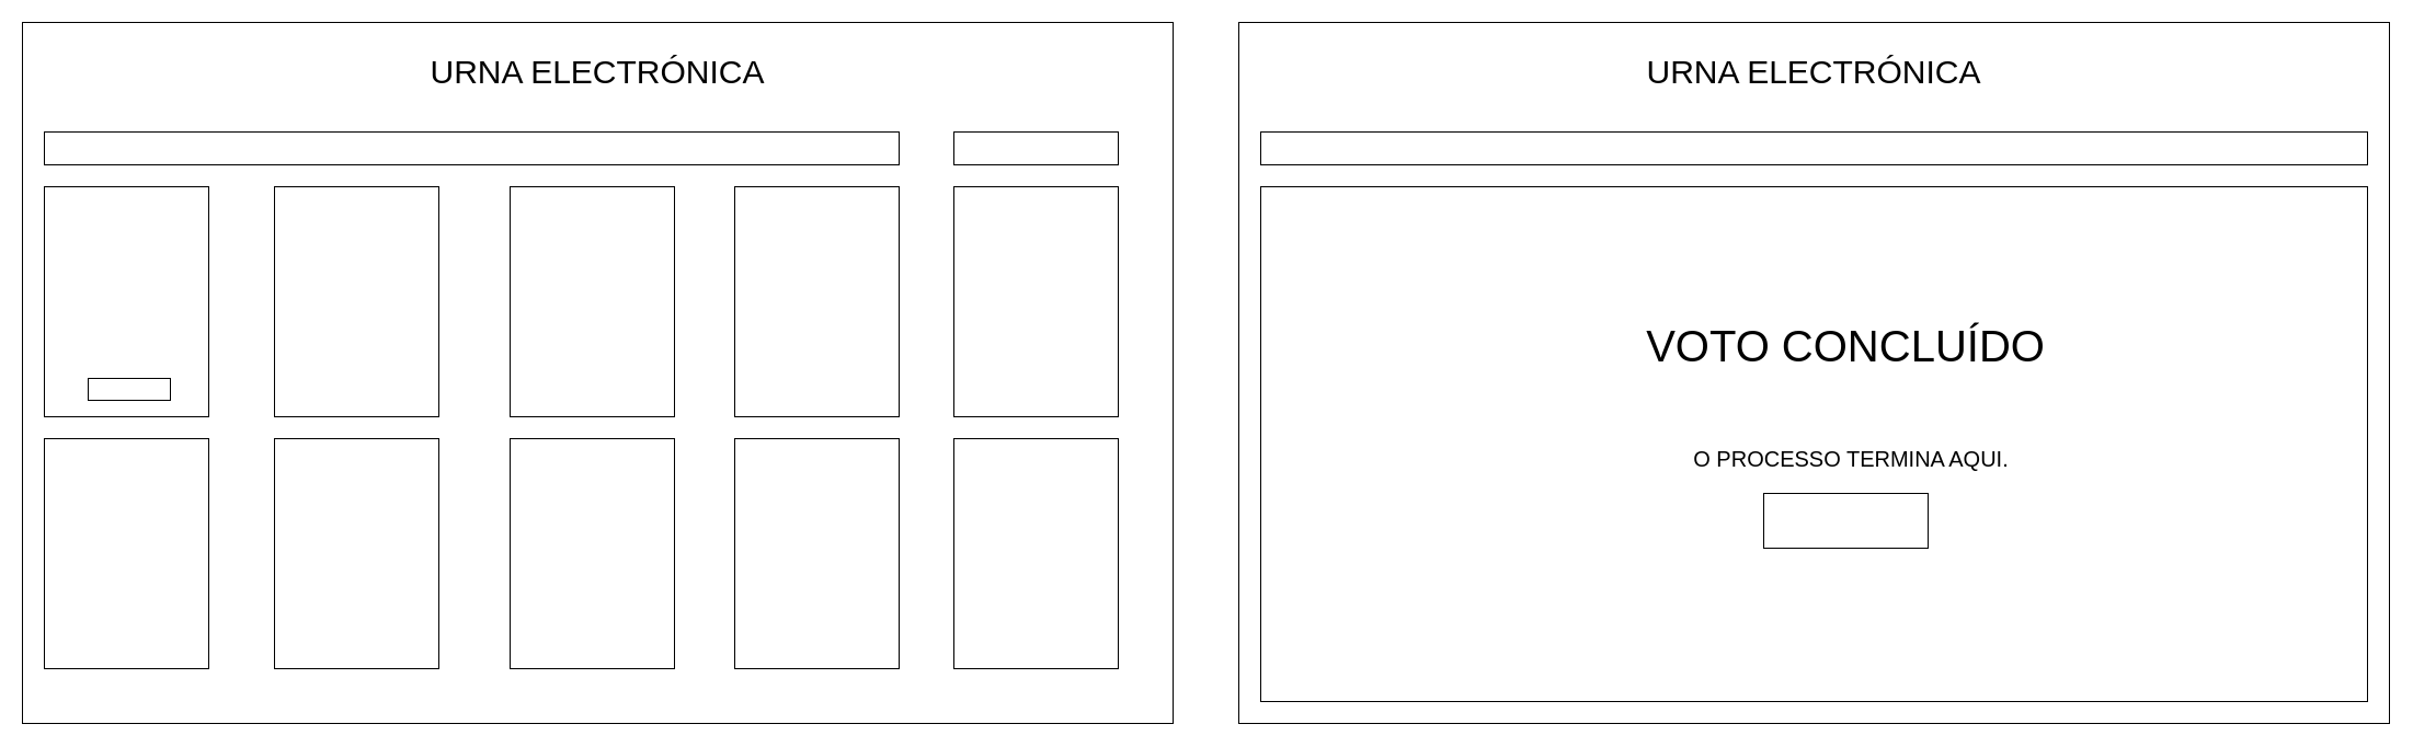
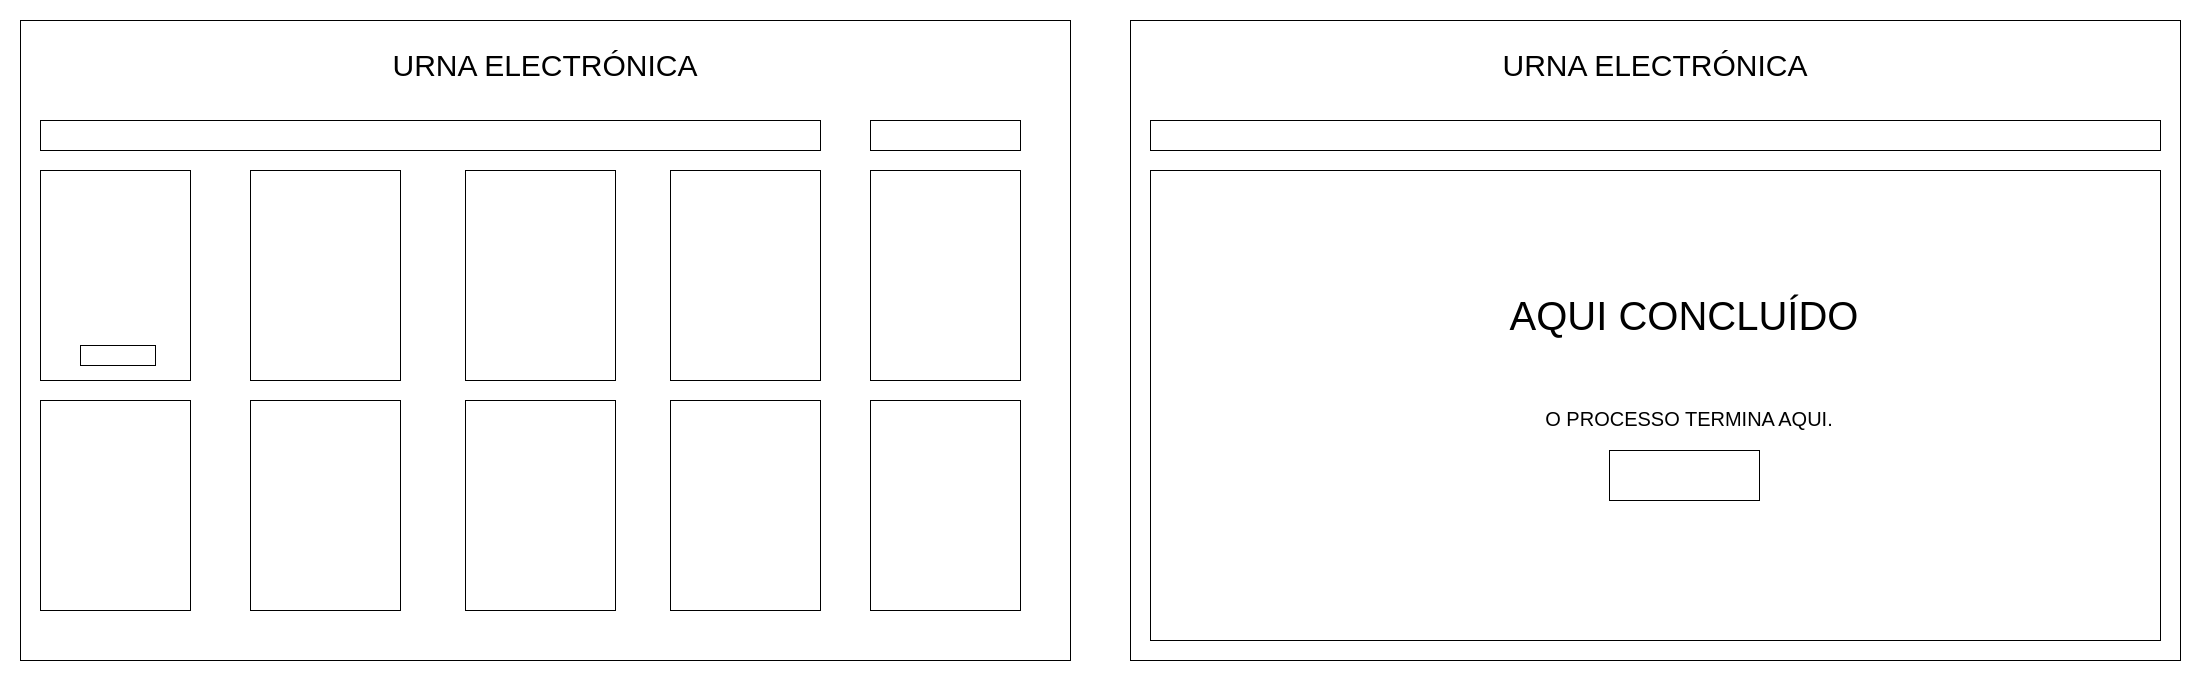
  <mxCell id="0" />
  <mxCell id="1" parent="0" />
  <mxCell id="2" value="" style="rounded=0;whiteSpace=wrap;html=1;" parent="1" vertex="1"><mxGeometry x="20" y="20" width="1050" height="640" as="geometry" /></mxCell>
  <mxCell id="3" value="" style="rounded=0;whiteSpace=wrap;html=1;" parent="1" vertex="1"><mxGeometry x="40" y="120" width="780" height="30" as="geometry" /></mxCell>
  <mxCell id="4" value="" style="rounded=0;whiteSpace=wrap;html=1;" parent="1" vertex="1"><mxGeometry x="40" y="170" width="150" height="210" as="geometry" /></mxCell>
  <mxCell id="5" value="" style="rounded=0;whiteSpace=wrap;html=1;" parent="1" vertex="1"><mxGeometry x="250" y="170" width="150" height="210" as="geometry" /></mxCell>
  <mxCell id="6" value="" style="rounded=0;whiteSpace=wrap;html=1;" parent="1" vertex="1"><mxGeometry x="465" y="170" width="150" height="210" as="geometry" /></mxCell>
  <mxCell id="7" value="" style="rounded=0;whiteSpace=wrap;html=1;" parent="1" vertex="1"><mxGeometry x="870" y="170" width="150" height="210" as="geometry" /></mxCell>
  <mxCell id="8" value="" style="rounded=0;whiteSpace=wrap;html=1;" parent="1" vertex="1"><mxGeometry x="870" y="400" width="150" height="210" as="geometry" /></mxCell>
  <mxCell id="9" value="" style="rounded=0;whiteSpace=wrap;html=1;" parent="1" vertex="1"><mxGeometry x="465" y="400" width="150" height="210" as="geometry" /></mxCell>
  <mxCell id="10" value="" style="rounded=0;whiteSpace=wrap;html=1;" parent="1" vertex="1"><mxGeometry x="250" y="400" width="150" height="210" as="geometry" /></mxCell>
  <mxCell id="11" value="" style="rounded=0;whiteSpace=wrap;html=1;" parent="1" vertex="1"><mxGeometry x="40" y="400" width="150" height="210" as="geometry" /></mxCell>
  <mxCell id="12" value="URNA ELECTRÓNICA" style="text;html=1;strokeColor=none;fillColor=none;align=center;verticalAlign=middle;whiteSpace=wrap;rounded=0;fontSize=30;" parent="1" vertex="1"><mxGeometry x="375" y="50" width="340" height="30" as="geometry" /></mxCell>
  <mxCell id="13" value="" style="rounded=0;whiteSpace=wrap;html=1;" vertex="1" parent="1"><mxGeometry x="1130" y="20" width="1050" height="640" as="geometry" /></mxCell>
  <mxCell id="14" value="" style="rounded=0;whiteSpace=wrap;html=1;" vertex="1" parent="1"><mxGeometry x="1150" y="120" width="1010" height="30" as="geometry" /></mxCell>
  <mxCell id="15" value="" style="rounded=0;whiteSpace=wrap;html=1;" vertex="1" parent="1"><mxGeometry x="1150" y="170" width="1010" height="470" as="geometry" /></mxCell>
  <mxCell id="16" value="URNA ELECTRÓNICA" style="text;html=1;strokeColor=none;fillColor=none;align=center;verticalAlign=middle;whiteSpace=wrap;rounded=0;fontSize=30;" vertex="1" parent="1"><mxGeometry x="1485" y="50" width="340" height="30" as="geometry" /></mxCell>
- <mxCell id="17" value="&lt;font style=&quot;font-size: 40px;&quot;&gt;VOTO CONCLUÍDO&lt;/font&gt;" style="text;html=1;strokeColor=none;fillColor=none;align=center;verticalAlign=middle;whiteSpace=wrap;rounded=0;fontSize=30;" vertex="1" parent="1"><mxGeometry x="1474" y="300" width="420" height="30" as="geometry" /></mxCell>
+ <mxCell id="17" value="&lt;font style=&quot;font-size: 40px;&quot;&gt;AQUI CONCLUÍDO&lt;/font&gt;" style="text;html=1;strokeColor=none;fillColor=none;align=center;verticalAlign=middle;whiteSpace=wrap;rounded=0;fontSize=30;" vertex="1" parent="1"><mxGeometry x="1474" y="300" width="420" height="30" as="geometry" /></mxCell>
  <mxCell id="18" value="&lt;font style=&quot;font-size: 20px;&quot;&gt;O PROCESSO TERMINA AQUI.&lt;/font&gt;" style="text;html=1;strokeColor=none;fillColor=none;align=center;verticalAlign=middle;whiteSpace=wrap;rounded=0;fontSize=30;" vertex="1" parent="1"><mxGeometry x="1519" y="400" width="340" height="30" as="geometry" /></mxCell>
  <mxCell id="19" value="" style="rounded=0;whiteSpace=wrap;html=1;fontSize=30;" vertex="1" parent="1"><mxGeometry x="1609" y="450" width="150" height="50" as="geometry" /></mxCell>
  <mxCell id="20" value="" style="rounded=0;whiteSpace=wrap;html=1;fontSize=20;" vertex="1" parent="1"><mxGeometry x="80" y="345" width="75" height="20" as="geometry" /></mxCell>
  <mxCell id="21" value="" style="rounded=0;whiteSpace=wrap;html=1;" vertex="1" parent="1"><mxGeometry x="670" y="170" width="150" height="210" as="geometry" /></mxCell>
  <mxCell id="22" value="" style="rounded=0;whiteSpace=wrap;html=1;" vertex="1" parent="1"><mxGeometry x="670" y="400" width="150" height="210" as="geometry" /></mxCell>
  <mxCell id="23" value="" style="rounded=0;whiteSpace=wrap;html=1;fontSize=20;" vertex="1" parent="1"><mxGeometry x="870" y="120" width="150" height="30" as="geometry" /></mxCell>
